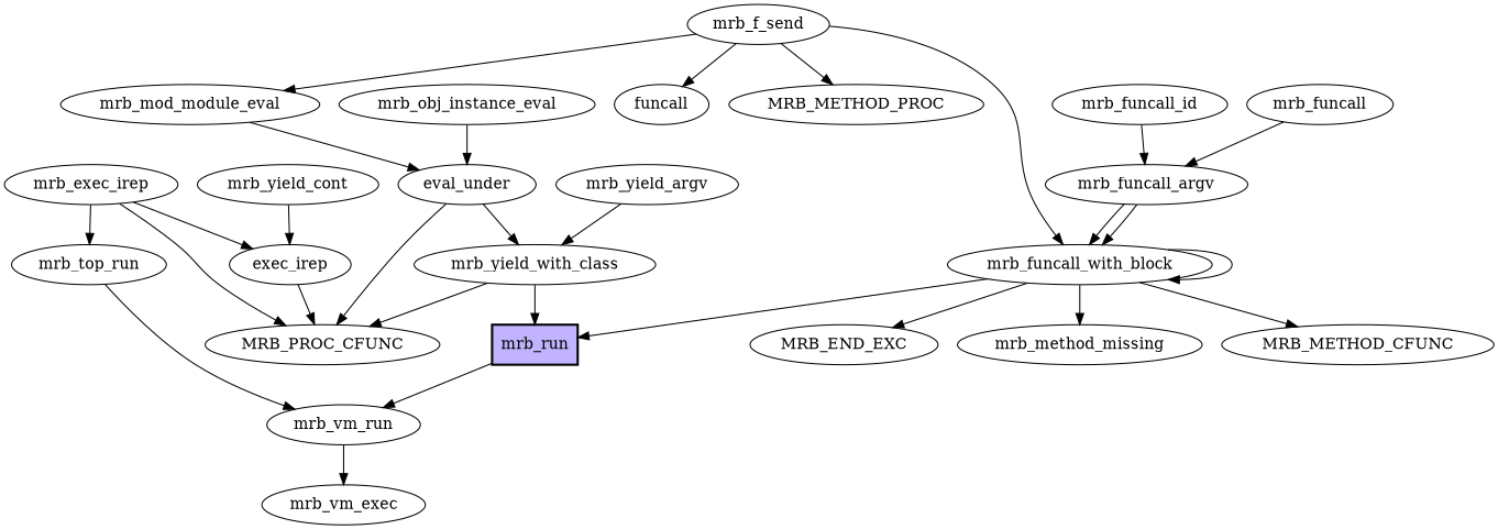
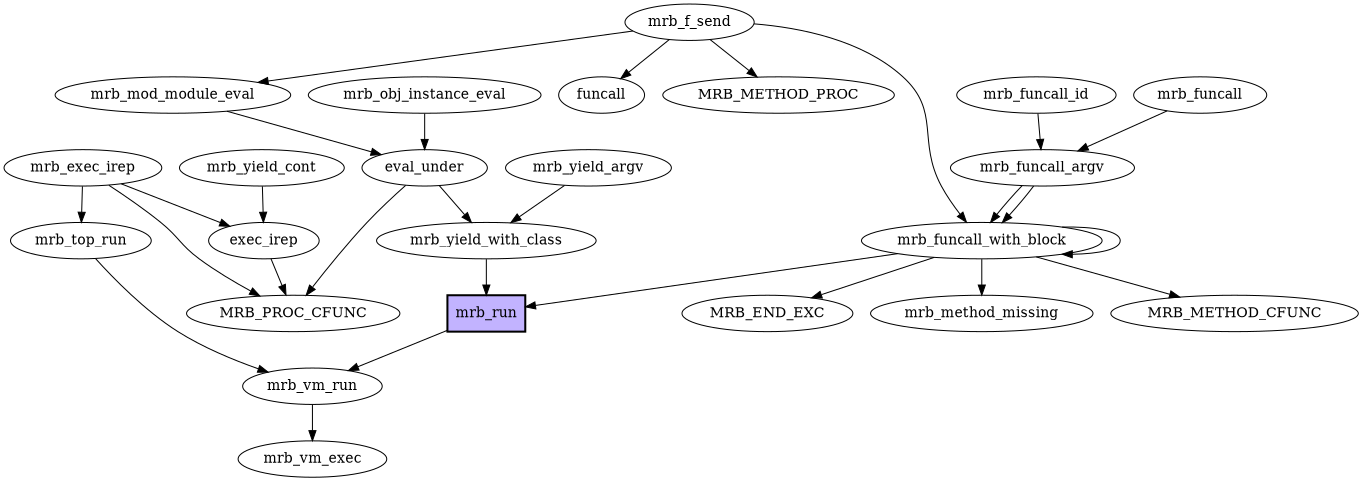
  digraph {
    n1 [fillcolor=".7 .3 1.0" label=mrb_run shape=box style="bold,filled"]
    mrb_vm_run
    mrb_vm_exec
    mrb_funcall
    mrb_funcall_argv
    mrb_funcall_with_block
    MRB_END_EXC
    mrb_method_missing
    MRB_METHOD_CFUNC
    mrb_funcall_id
    mrb_f_send
    funcall
    MRB_METHOD_PROC
    mrb_mod_module_eval
    mrb_exec_irep
    exec_irep
    MRB_PROC_CFUNC
    mrb_top_run
    eval_under
    mrb_yield_with_class
    mrb_obj_instance_eval
    mrb_yield_argv
    mrb_yield_cont
    n1 -> mrb_vm_run
    mrb_vm_run -> mrb_vm_exec
    mrb_funcall -> mrb_funcall_argv
    mrb_funcall_argv -> mrb_funcall_with_block
    mrb_funcall_argv -> mrb_funcall_with_block
    mrb_funcall_with_block -> n1
    mrb_funcall_with_block -> mrb_funcall_with_block
    mrb_funcall_with_block -> MRB_END_EXC
    mrb_funcall_with_block -> mrb_method_missing
    mrb_funcall_with_block -> MRB_METHOD_CFUNC
    mrb_funcall_id -> mrb_funcall_argv
    mrb_f_send -> mrb_funcall_with_block
    mrb_f_send -> funcall
    mrb_f_send -> MRB_METHOD_PROC
    mrb_f_send -> mrb_mod_module_eval
    mrb_mod_module_eval -> eval_under
    mrb_exec_irep -> exec_irep
    mrb_exec_irep -> MRB_PROC_CFUNC
    mrb_exec_irep -> mrb_top_run
    exec_irep -> MRB_PROC_CFUNC
    mrb_top_run -> mrb_vm_run
    eval_under -> MRB_PROC_CFUNC
    eval_under -> mrb_yield_with_class
    mrb_yield_with_class -> n1
-   mrb_yield_with_class -> MRB_PROC_CFUNC
    mrb_obj_instance_eval -> eval_under
    mrb_yield_argv -> mrb_yield_with_class
    mrb_yield_cont -> exec_irep
  }
